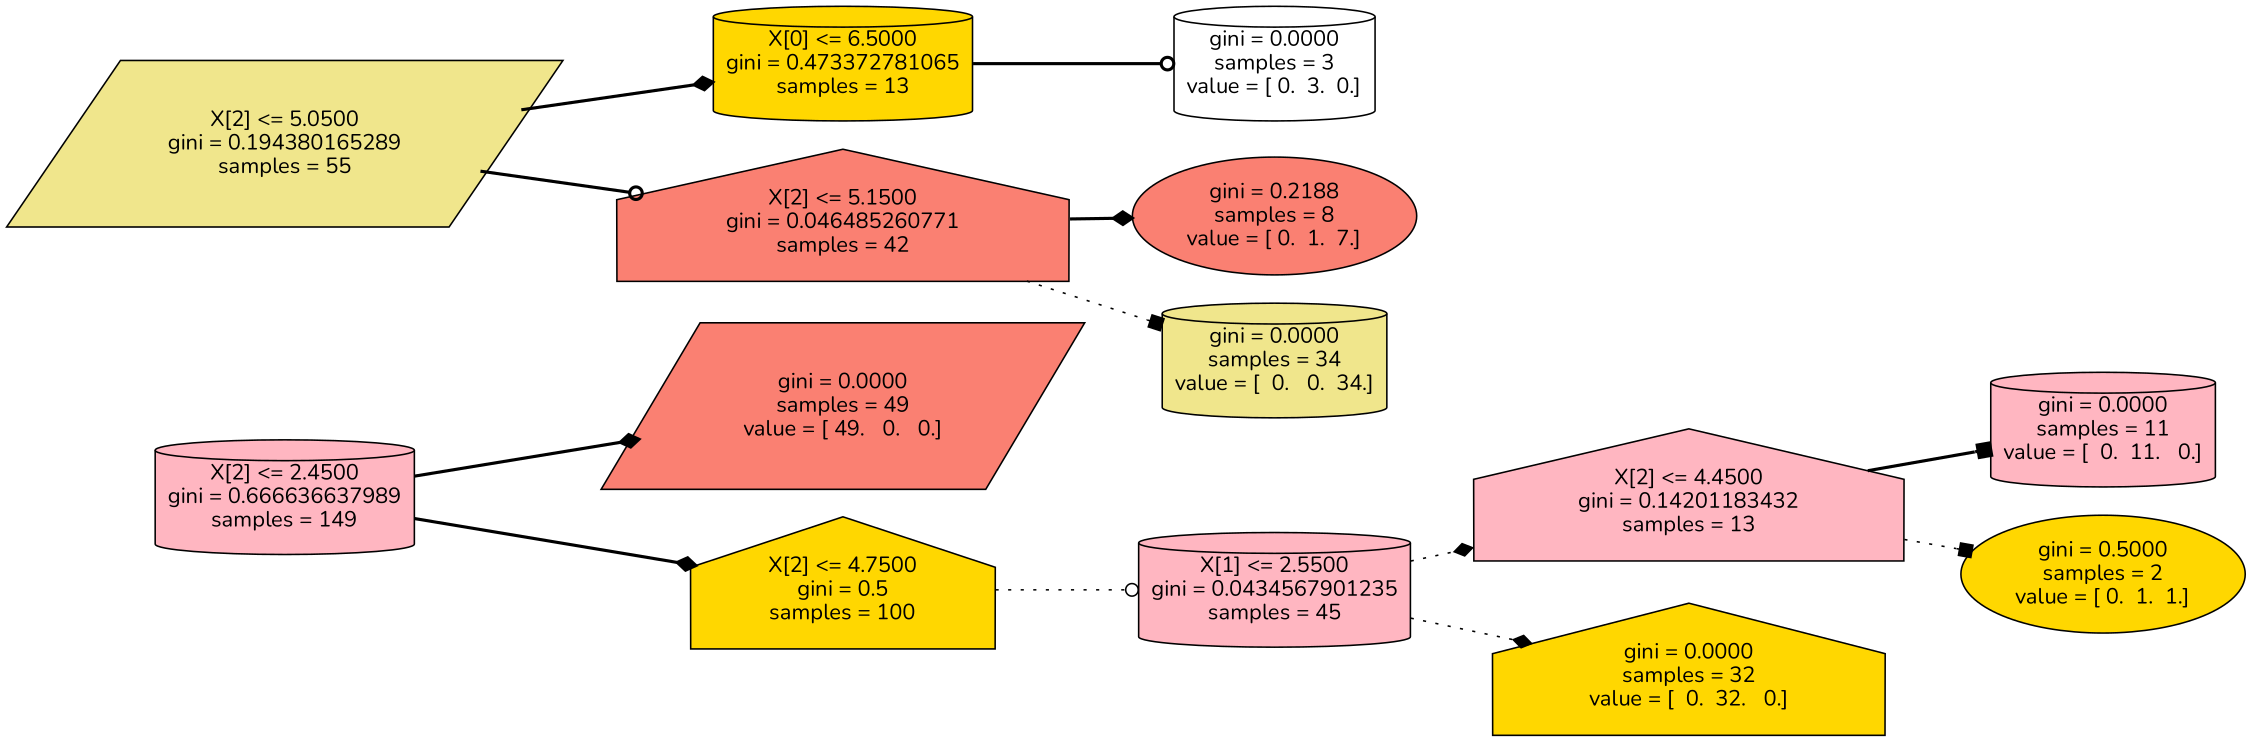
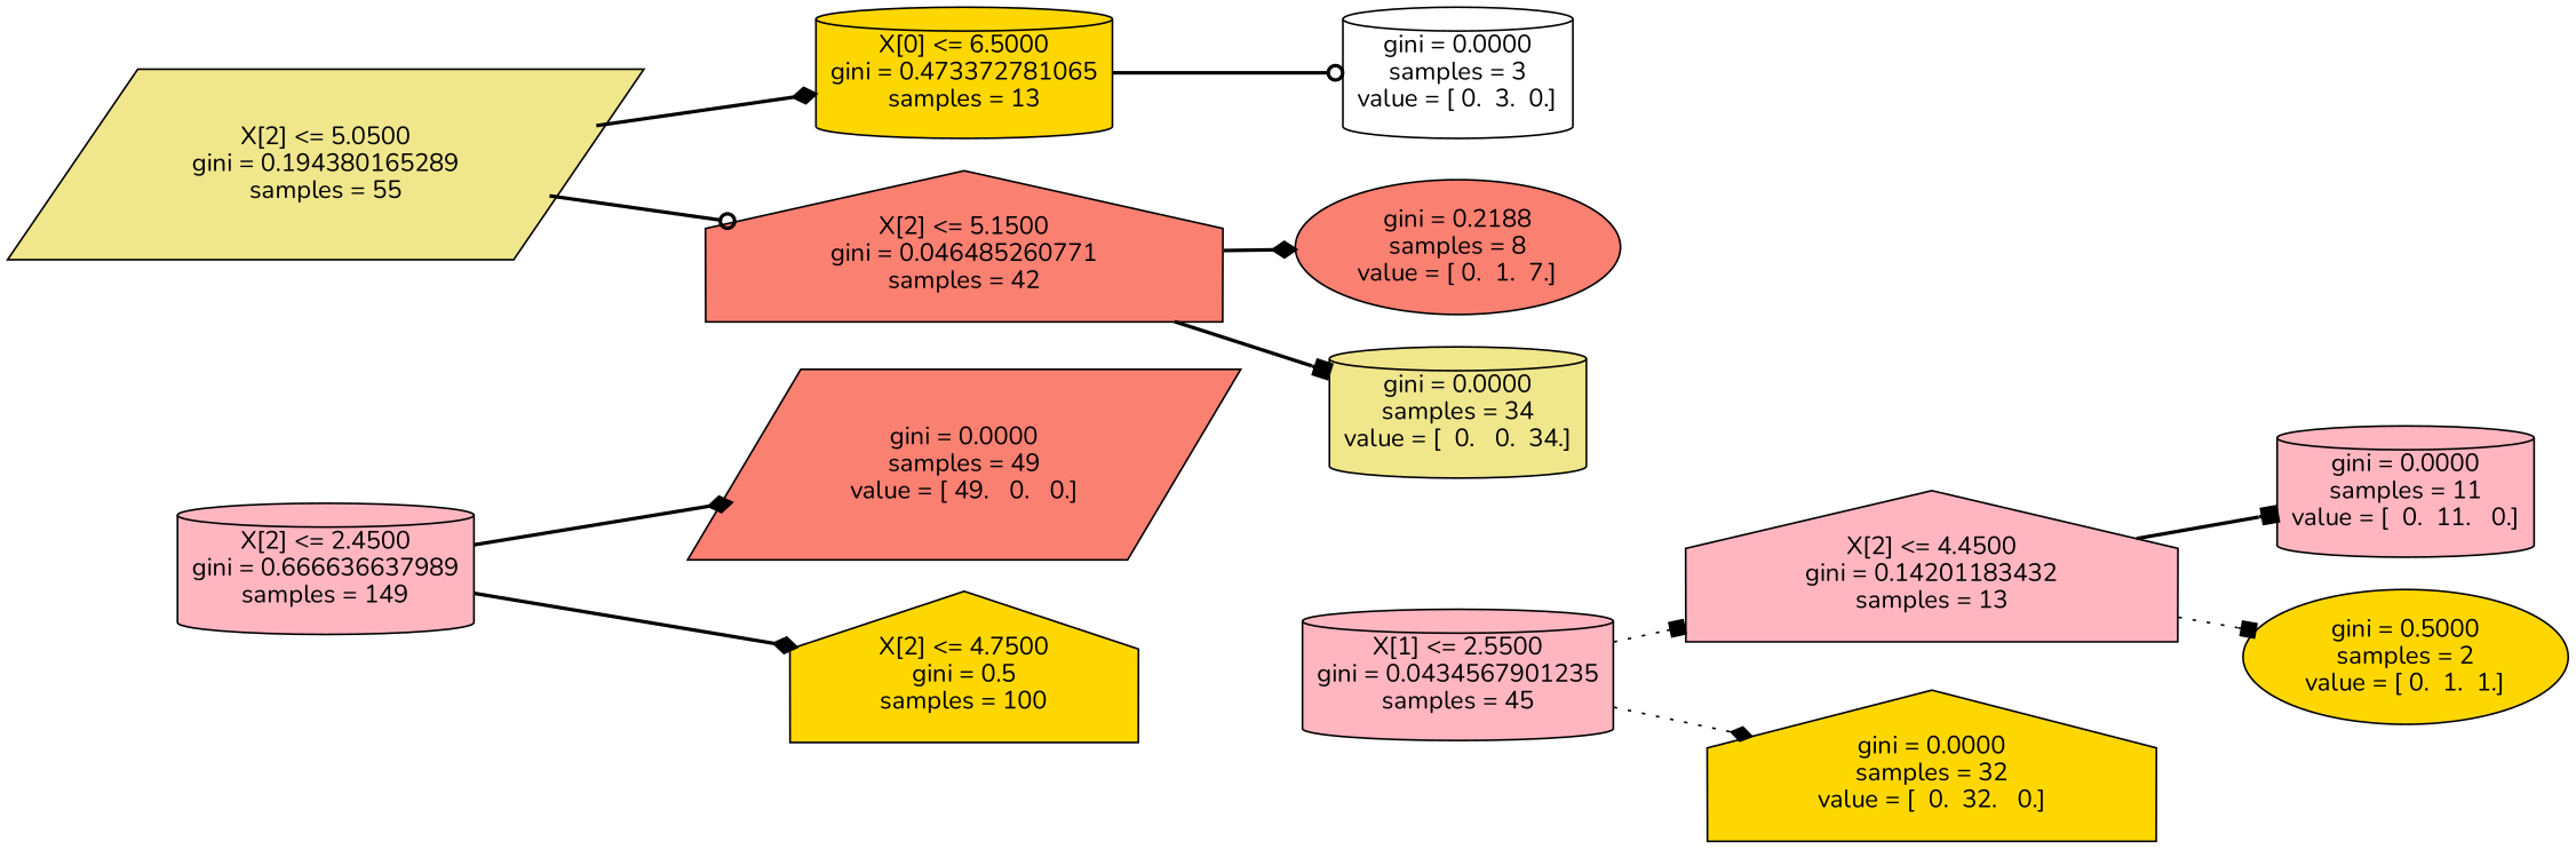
  digraph {
    fontname=Nunito
    rankdir=LR
    node [fillcolor=lightpink fontname=Nunito shape=cylinder style=filled]
    edge [arrowhead=diamond fontname=Nunito style=bold]
    n1 [label="X[2] <= 2.4500\ngini = 0.666636637989\nsamples = 149"]
    n2 [fillcolor=salmon label="gini = 0.0000\nsamples = 49\nvalue = [ 49.   0.   0.]" shape=parallelogram]
    n3 [fillcolor=gold label="X[2] <= 4.7500\ngini = 0.5\nsamples = 100" shape=house]
    n4 [label="X[1] <= 2.5500\ngini = 0.0434567901235\nsamples = 45"]
    n5 [label="X[2] <= 4.4500\ngini = 0.14201183432\nsamples = 13" shape=house]
    n6 [fillcolor=gold label="gini = 0.0000\nsamples = 32\nvalue = [  0.  32.   0.]" shape=house]
    n7 [fillcolor=khaki label="X[2] <= 5.0500\ngini = 0.194380165289\nsamples = 55" shape=parallelogram]
    n8 [fillcolor=gold label="X[0] <= 6.5000\ngini = 0.473372781065\nsamples = 13"]
    n9 [fillcolor=salmon label="X[2] <= 5.1500\ngini = 0.046485260771\nsamples = 42" shape=house]
    n10 [label="gini = 0.0000\nsamples = 11\nvalue = [  0.  11.   0.]"]
    n11 [fillcolor=gold label="gini = 0.5000\nsamples = 2\nvalue = [ 0.  1.  1.]" shape=ellipse]
    n12 [fillcolor=white label="gini = 0.0000\nsamples = 3\nvalue = [ 0.  3.  0.]"]
    n13 [fillcolor=salmon label="gini = 0.2188\nsamples = 8\nvalue = [ 0.  1.  7.]" shape=ellipse]
    n14 [fillcolor=khaki label="gini = 0.0000\nsamples = 34\nvalue = [  0.   0.  34.]"]
    n1 -> n2
    n1 -> n3
-   n3 -> n4 [arrowhead=odot style=dotted]
-   n4 -> n5 [style=dotted]
+   n4 -> n5 [arrowhead=box style=dotted]
    n4 -> n6 [style=dotted]
    n5 -> n10 [arrowhead=box]
    n5 -> n11 [arrowhead=box style=dotted]
    n7 -> n8
    n7 -> n9 [arrowhead=odot]
    n8 -> n12 [arrowhead=odot]
    n9 -> n13
-   n9 -> n14 [arrowhead=box style=dotted]
+   n9 -> n14 [arrowhead=box]
  }
